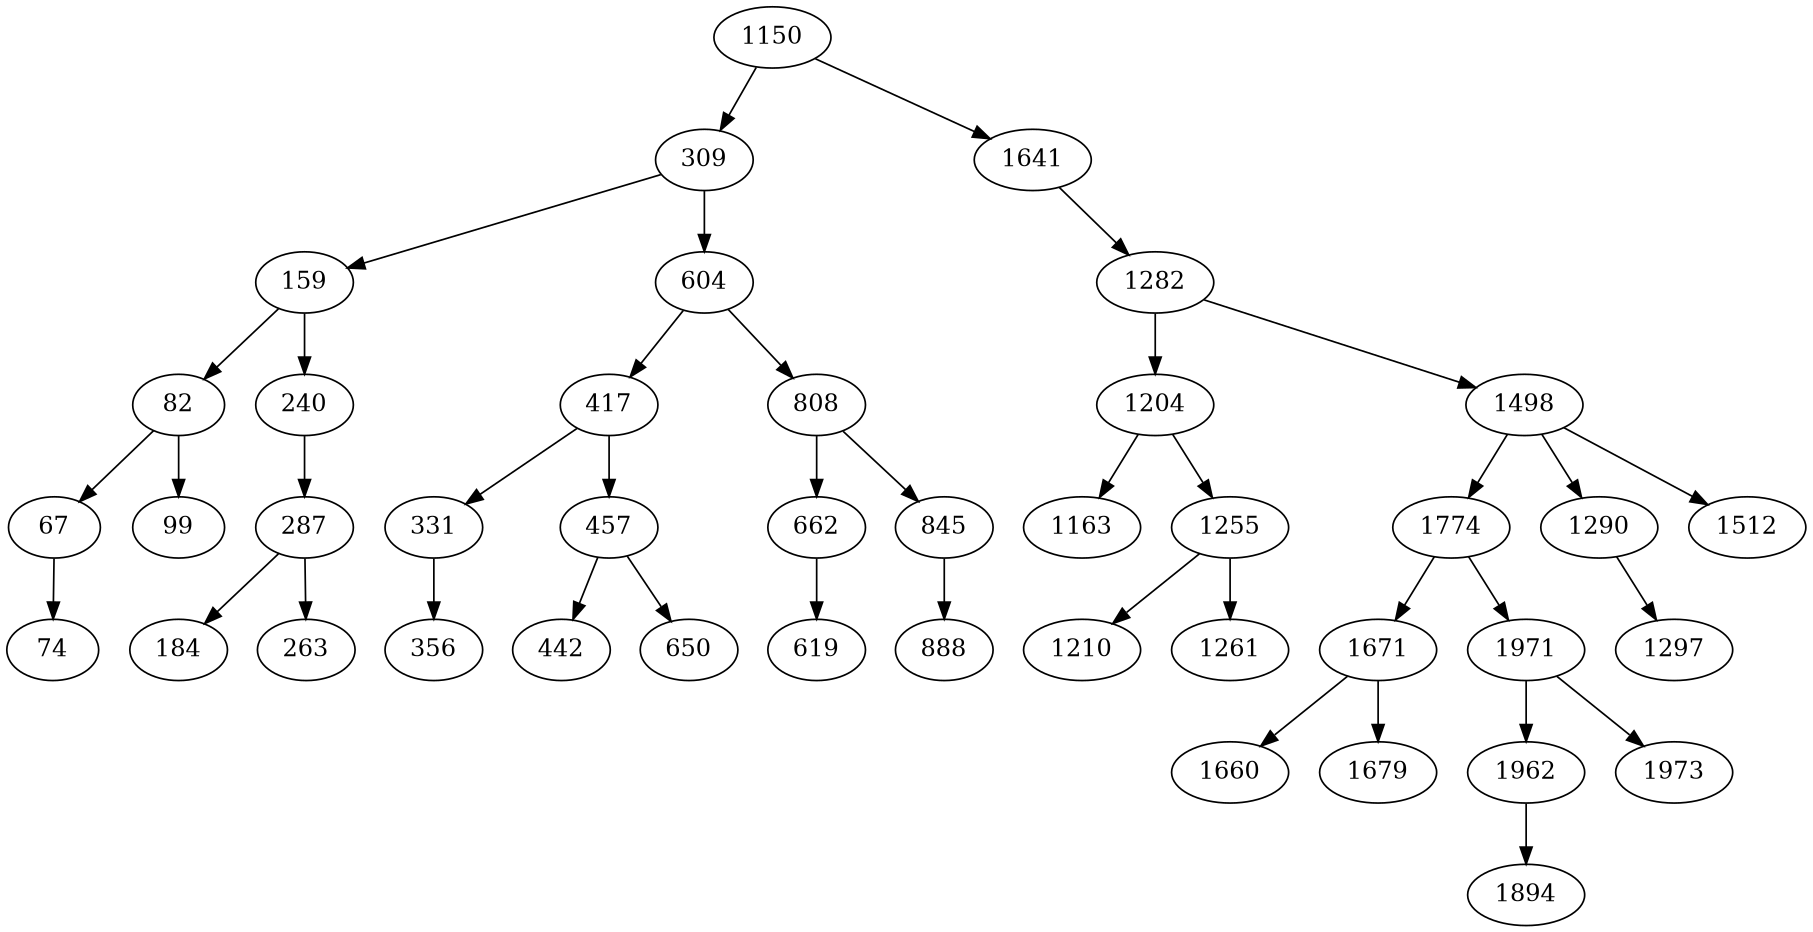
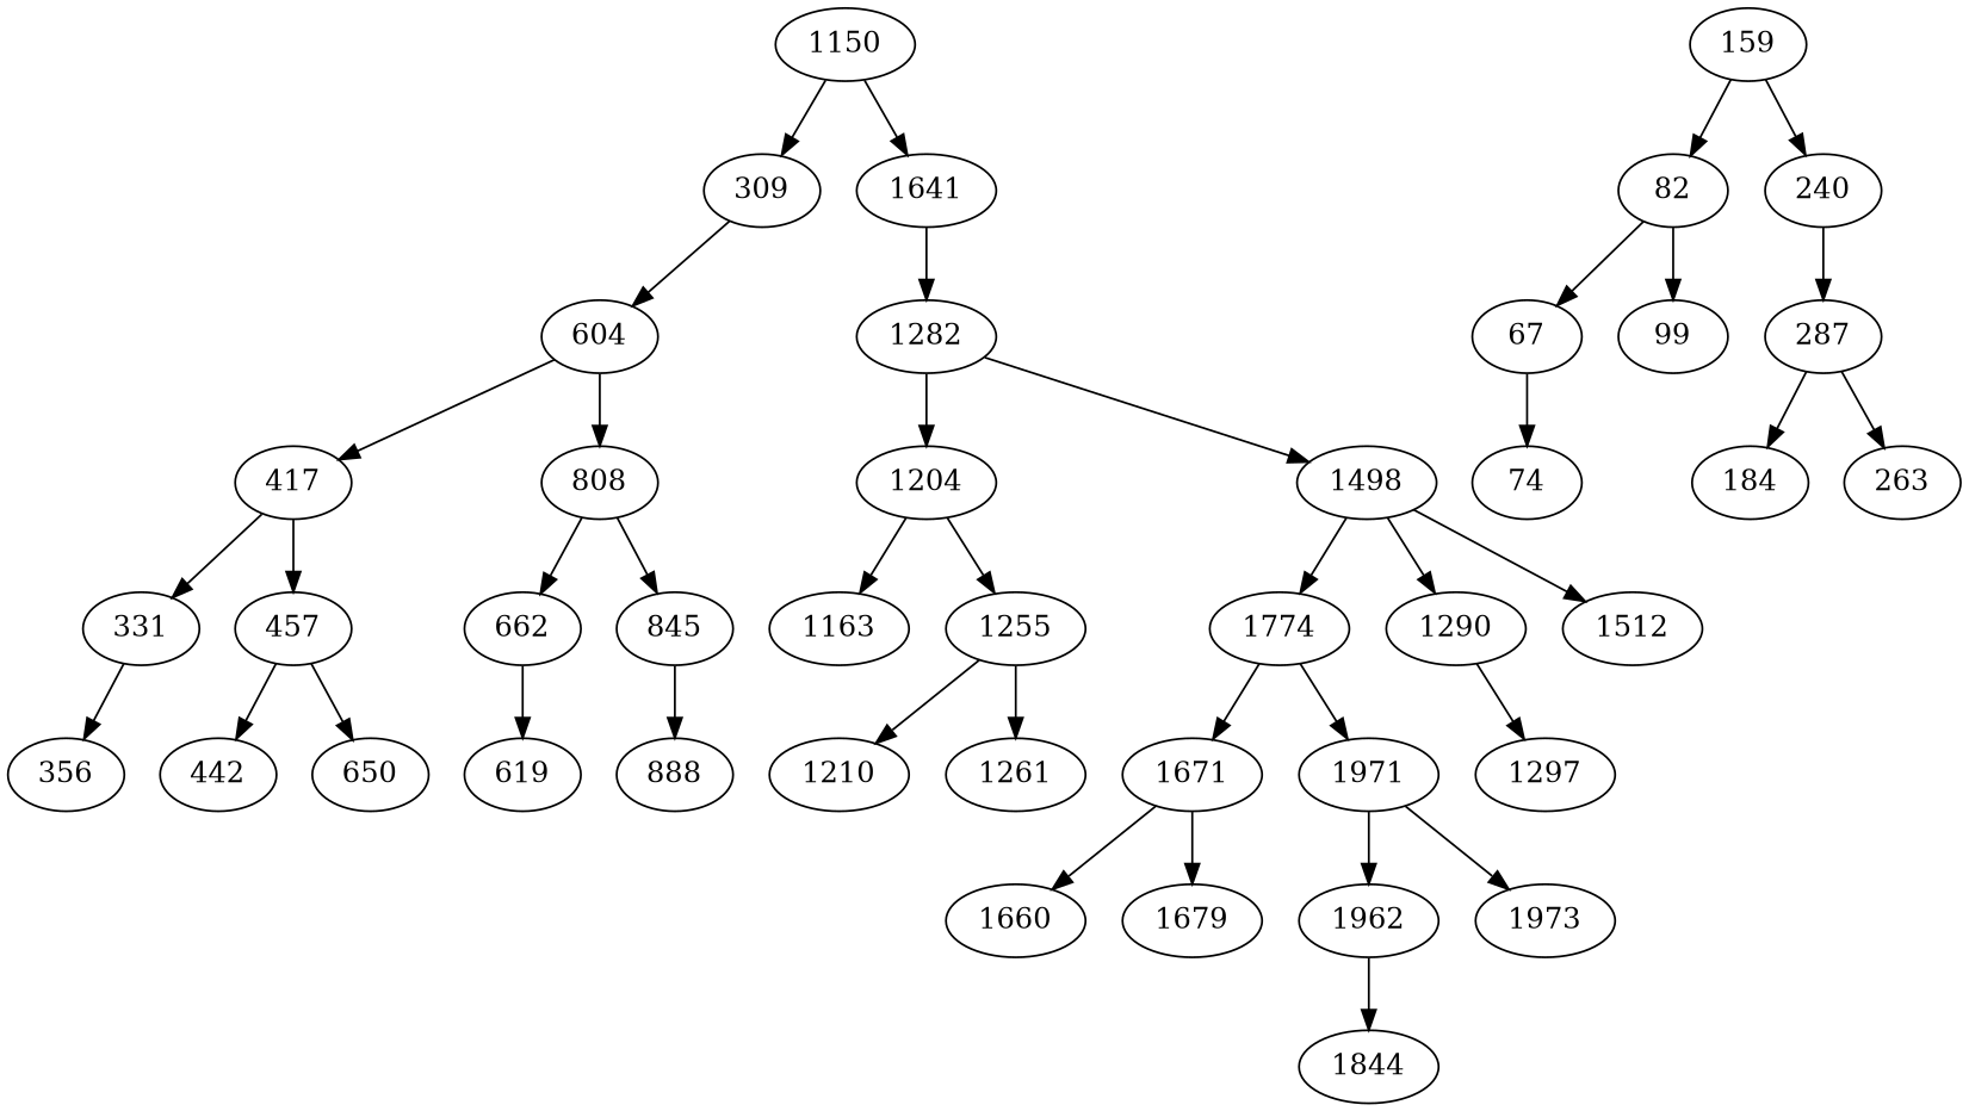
  digraph {
    n1 [label=309]
    1150
    1641
    159
    604
    1282
    82
    240
    417
    808
    1204
    1498
    1774
    1671
    1971
    67
    99
    287
    331
    457
    662
    845
    74
    184
    263
    356
    442
    n28 [label=650]
    619
    888
    1163
    1255
    1290
    1512
    1660
    1679
    1962
    1973
    1210
    1261
    1297
-   1844 [label=1894]
-   n1 -> 159
+   1844
    n1 -> 604
    1150 -> n1
    1150 -> 1641
    1641 -> 1282
    159 -> 82
    159 -> 240
    604 -> 417
    604 -> 808
    1282 -> 1204
    1282 -> 1498
    82 -> 67
    82 -> 99
    240 -> 287
    417 -> 331
    417 -> 457
    808 -> 662
    808 -> 845
    1204 -> 1163
    1204 -> 1255
    1498 -> 1774
    1498 -> 1290
    1498 -> 1512
    1774 -> 1671
    1774 -> 1971
    1671 -> 1660
    1671 -> 1679
    1971 -> 1962
    1971 -> 1973
    67 -> 74
    287 -> 184
    287 -> 263
    331 -> 356
    457 -> 442
    457 -> n28
    662 -> 619
    845 -> 888
    1255 -> 1210
    1255 -> 1261
    1290 -> 1297
    1962 -> 1844
  }
